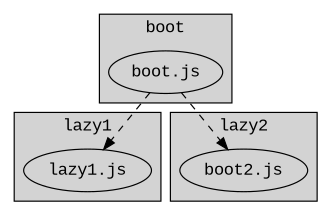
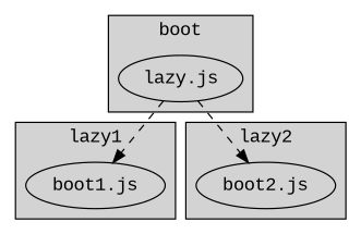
  digraph {
    fontname="Liberation Mono"
    node [fontname="Liberation Mono"]
    edge [fontname="Liberation Mono" fontsize=8 style=dashed]
-   n1 [label="boot.js"]
-   n2 [label="lazy1.js"]
+   n1 [label="lazy.js"]
+   n2 [label="boot1.js"]
    n3 [label="boot2.js"]
    subgraph cluster_1 {
      bgcolor=lightgrey
      label=boot
      n1
    }
    subgraph cluster_2 {
      bgcolor=lightgrey
      label=lazy1
      n2
    }
    subgraph cluster_3 {
      bgcolor=lightgrey
      label=lazy2
      n3
    }
    n1 -> n2
    n1 -> n3
  }
